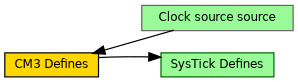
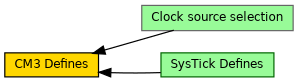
  digraph {
    rankdir=LR
    node [fillcolor=palegreen fontname=Helvetica fontsize=10 shape=record style=filled]
    edge [dir=back fontname=Helvetica fontsize=10 labelfontname=Helvetica labelfontsize=10 shape=plaintext style=solid]
-   n1 [color=gray40 height=0.2 label="Clock source source" width=0.4]
+   n1 [color=gray40 height=0.2 label="Clock source selection" width=0.4]
    n2 [color=black fillcolor=gold height=0.2 label="CM3 Defines" width=0.4]
    n3 [color=darkgreen fontcolor=black height=0.2 label="SysTick Defines" width=0.4]
    n2 -> n1
-   n3 -> n2
+   n2 -> n3
  }
